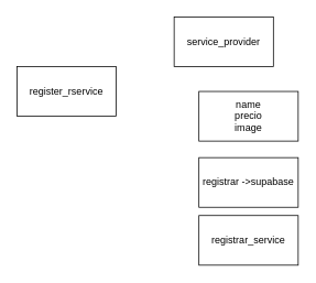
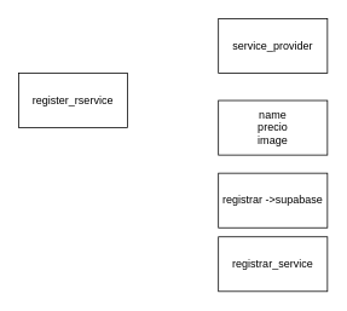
  <mxCell id="0" />
  <mxCell id="1" parent="0" />
  <mxCell id="2" value="register_rservice" style="rounded=0;whiteSpace=wrap;html=1;" vertex="1" parent="1"><mxGeometry x="20" y="80" width="120" height="60" as="geometry" /></mxCell>
- <mxCell id="3" value="service_provider" style="rounded=0;whiteSpace=wrap;html=1;" vertex="1" parent="1"><mxGeometry x="210" y="20" width="120" height="60" as="geometry" /></mxCell>
+ <mxCell id="3" value="service_provider" style="rounded=0;whiteSpace=wrap;html=1;" vertex="1" parent="1"><mxGeometry x="240" y="20" width="120" height="60" as="geometry" /></mxCell>
  <mxCell id="4" value="name&lt;br&gt;precio&lt;br&gt;image" style="rounded=0;whiteSpace=wrap;html=1;" vertex="1" parent="1"><mxGeometry x="240" y="110" width="120" height="60" as="geometry" /></mxCell>
  <mxCell id="5" value="registrar -&amp;gt;supabase" style="rounded=0;whiteSpace=wrap;html=1;" vertex="1" parent="1"><mxGeometry x="240" y="190" width="120" height="60" as="geometry" /></mxCell>
  <mxCell id="6" value="registrar_service" style="rounded=0;whiteSpace=wrap;html=1;" vertex="1" parent="1"><mxGeometry x="240" y="260" width="120" height="60" as="geometry" /></mxCell>
